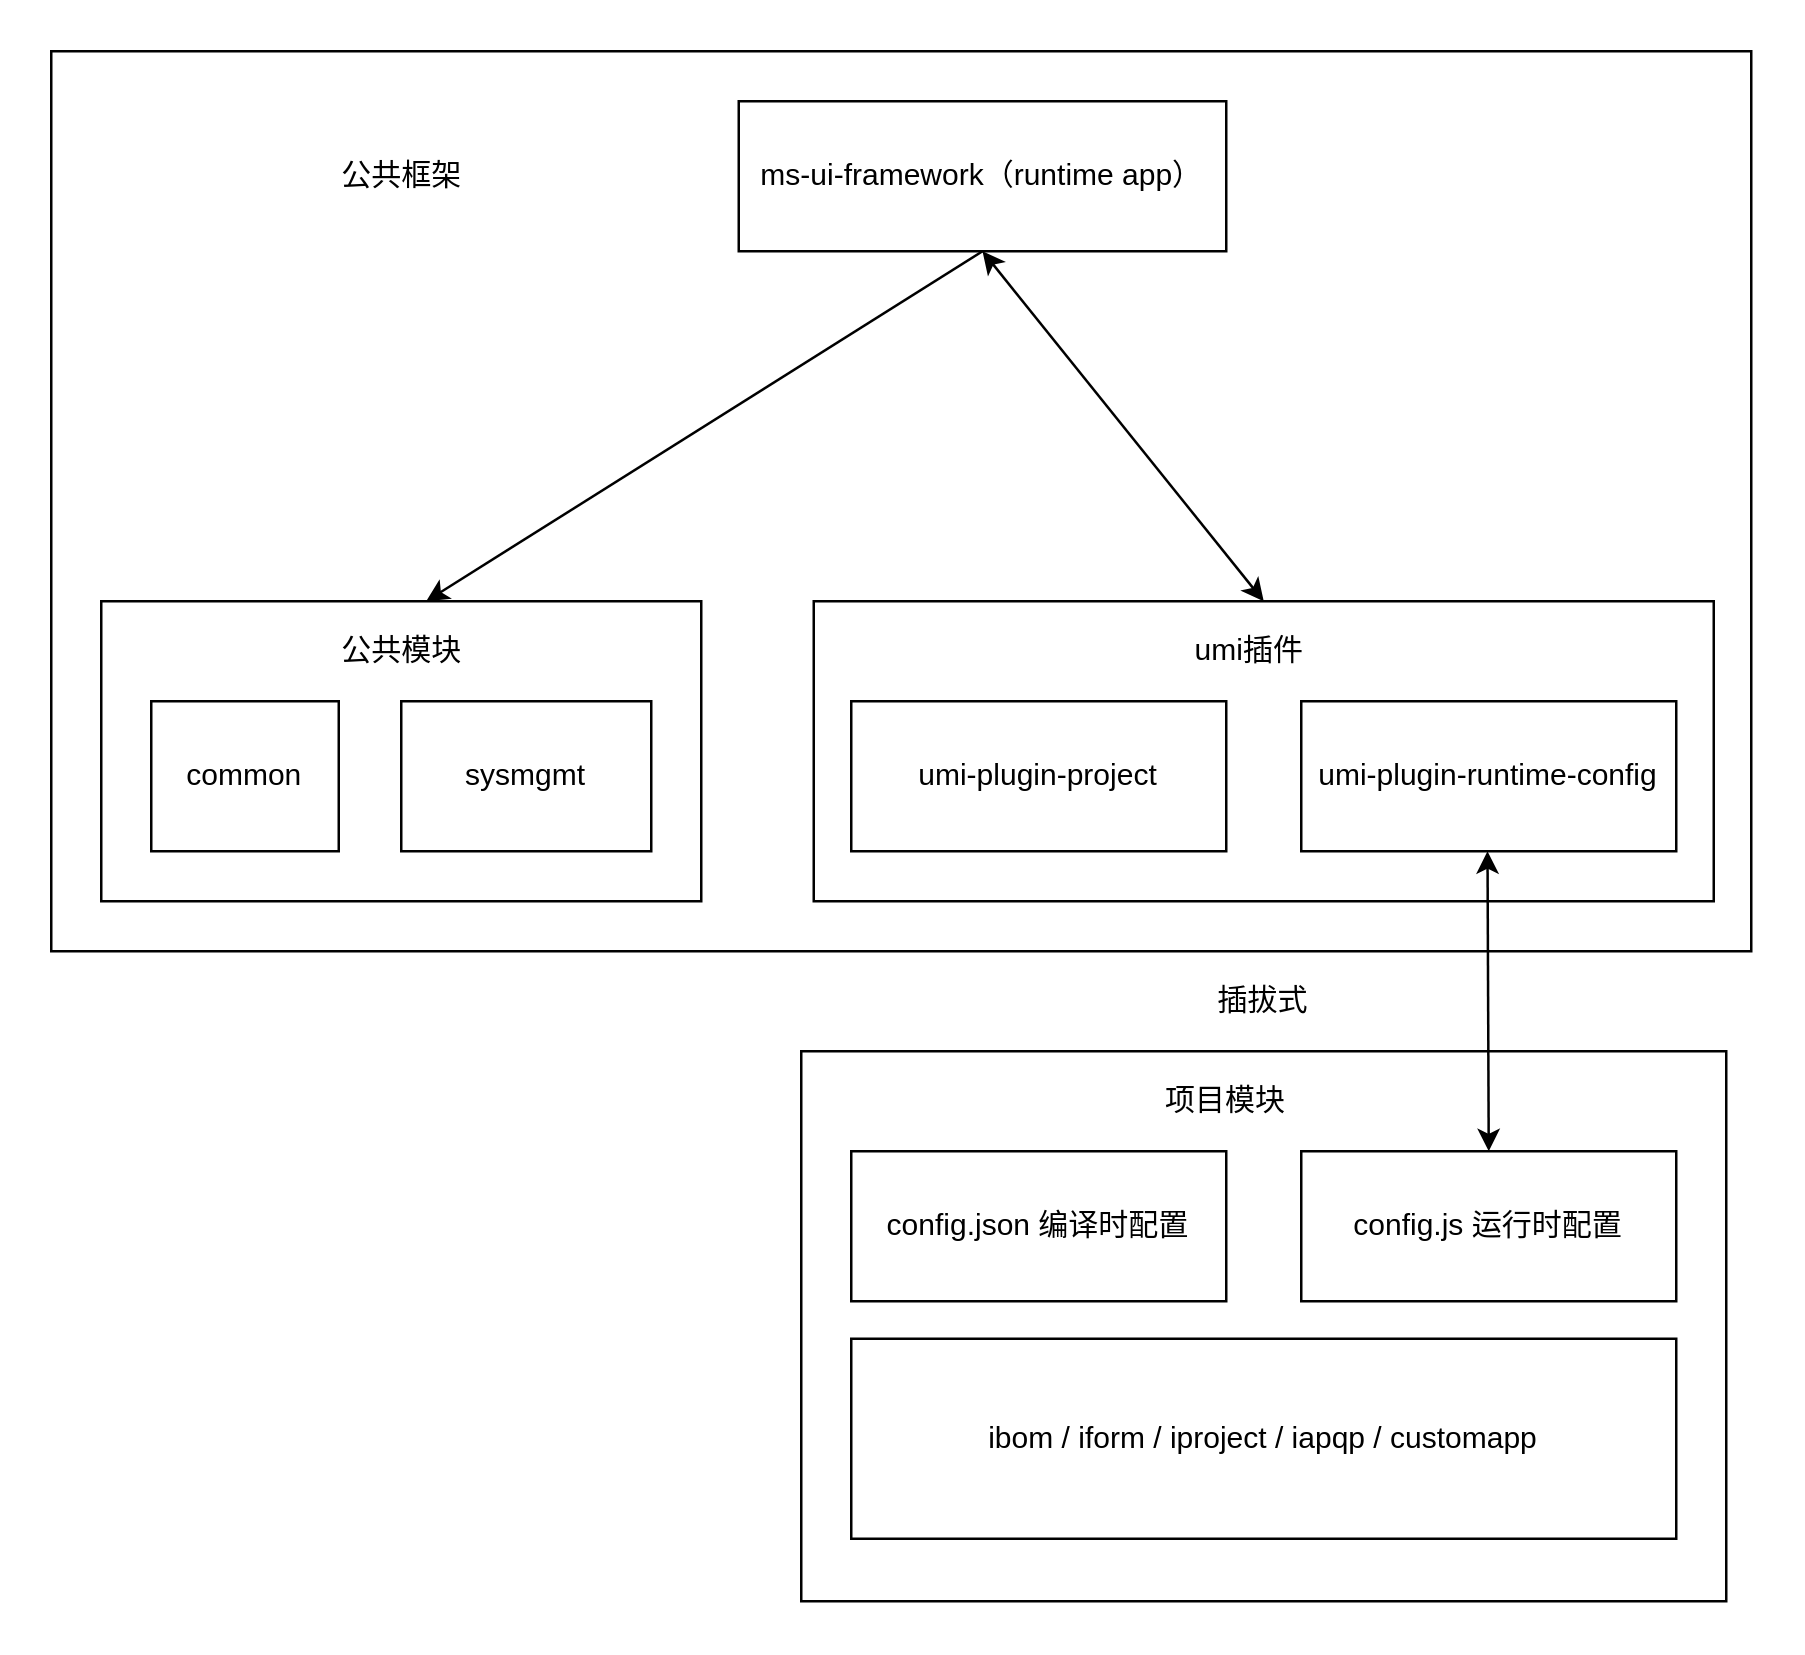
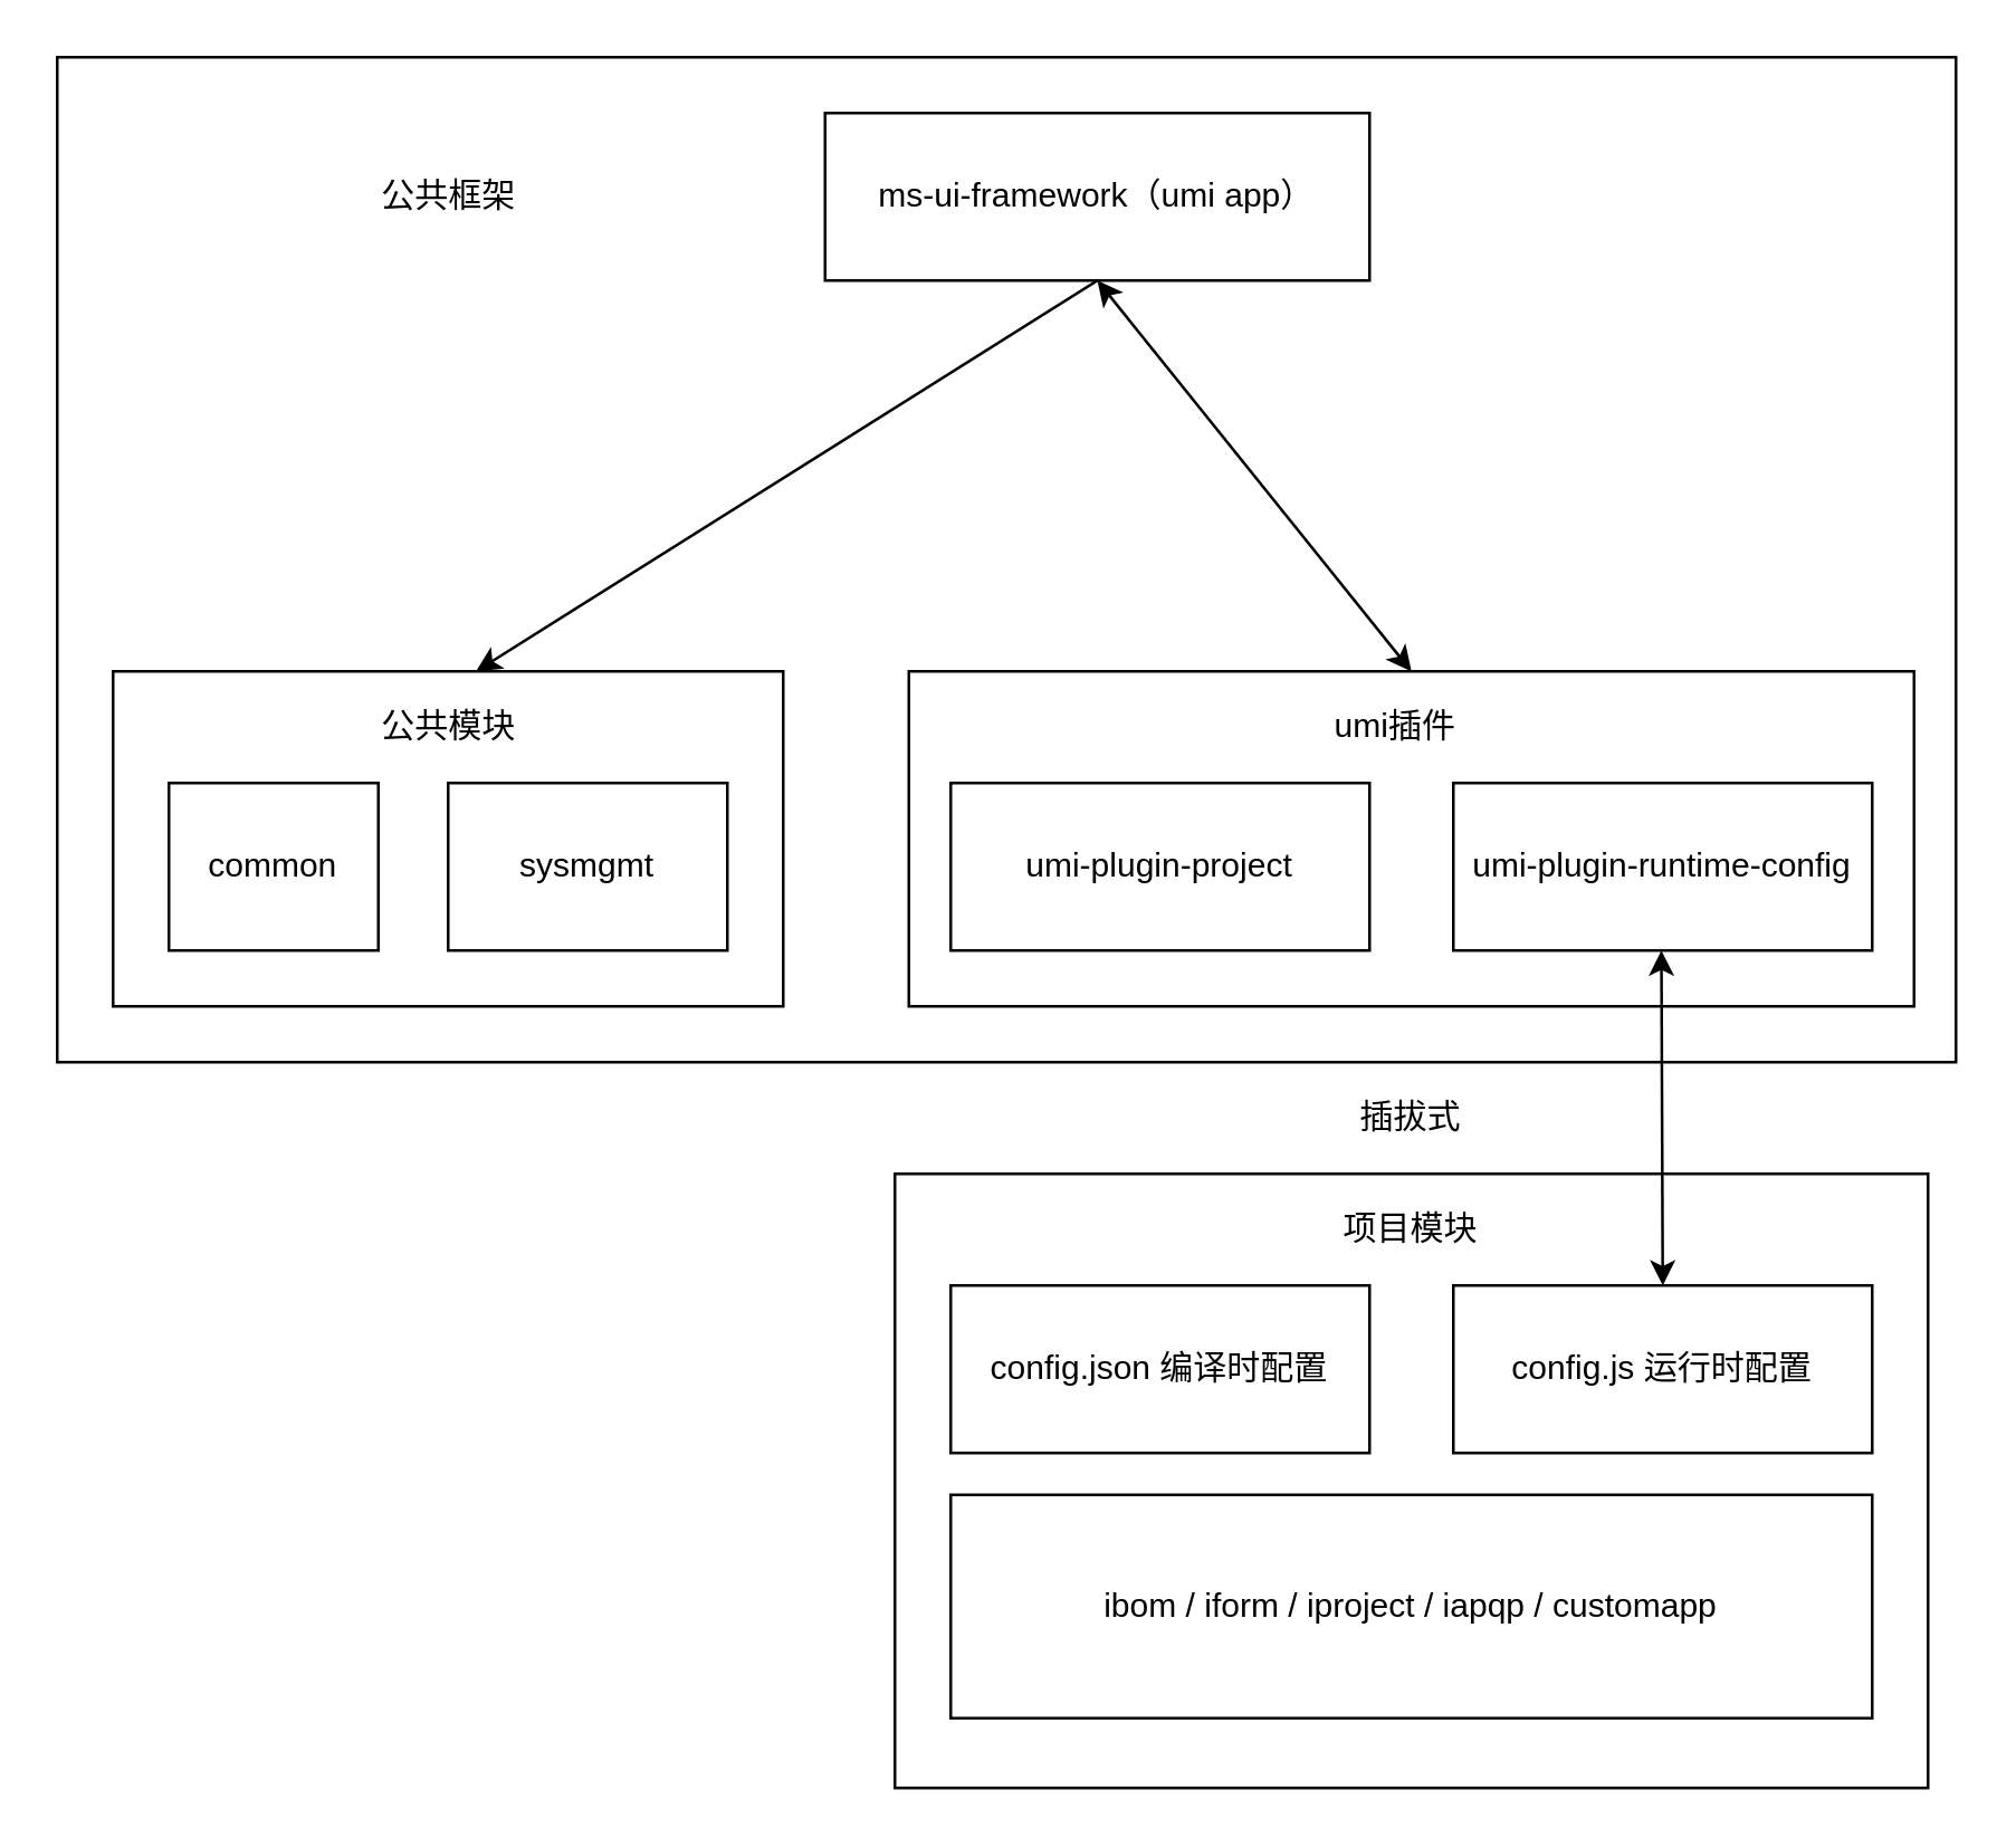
  <mxCell id="0" />
  <mxCell id="1" parent="0" />
  <mxCell id="2" value="" style="rounded=0;whiteSpace=wrap;html=1;fillColor=none;" parent="1" vertex="1"><mxGeometry x="20" y="20" width="680" height="360" as="geometry" /></mxCell>
  <mxCell id="3" value="" style="rounded=0;whiteSpace=wrap;html=1;fillColor=none;" parent="1" vertex="1"><mxGeometry x="40" y="240" width="240" height="120" as="geometry" /></mxCell>
  <mxCell id="4" value="" style="rounded=0;whiteSpace=wrap;html=1;fillColor=none;" parent="1" vertex="1"><mxGeometry x="320" y="420" width="370" height="220" as="geometry" /></mxCell>
- <mxCell id="5" value="ms-ui-framework（runtime app）" style="rounded=0;whiteSpace=wrap;html=1;" parent="1" vertex="1"><mxGeometry x="295" y="40" width="195" height="60" as="geometry" /></mxCell>
+ <mxCell id="5" value="ms-ui-framework（umi app）" style="rounded=0;whiteSpace=wrap;html=1;" parent="1" vertex="1"><mxGeometry x="295" y="40" width="195" height="60" as="geometry" /></mxCell>
  <mxCell id="6" value="ibom / iform / iproject / iapqp / customapp" style="rounded=0;whiteSpace=wrap;html=1;" parent="1" vertex="1"><mxGeometry x="340" y="535" width="330" height="80" as="geometry" /></mxCell>
  <mxCell id="7" value="sysmgmt" style="rounded=0;whiteSpace=wrap;html=1;" parent="1" vertex="1"><mxGeometry x="160" y="280" width="100" height="60" as="geometry" /></mxCell>
  <mxCell id="8" value="common" style="rounded=0;whiteSpace=wrap;html=1;" parent="1" vertex="1"><mxGeometry x="60" y="280" width="75" height="60" as="geometry" /></mxCell>
  <mxCell id="9" value="" style="endArrow=classic;html=1;exitX=0.5;exitY=1;exitDx=0;exitDy=0;" parent="1" source="5" edge="1"><mxGeometry width="50" height="50" relative="1" as="geometry"><mxPoint x="250" y="330" as="sourcePoint" /><mxPoint x="170" y="240" as="targetPoint" /><Array as="points" /></mxGeometry></mxCell>
  <mxCell id="10" value="umi-plugin-project" style="rounded=0;whiteSpace=wrap;html=1;" parent="1" vertex="1"><mxGeometry x="340" y="280" width="150" height="60" as="geometry" /></mxCell>
  <mxCell id="11" value="umi-plugin-runtime-config" style="rounded=0;whiteSpace=wrap;html=1;" parent="1" vertex="1"><mxGeometry x="520" y="280" width="150" height="60" as="geometry" /></mxCell>
  <mxCell id="12" value="config.json 编译时配置" style="rounded=0;whiteSpace=wrap;html=1;" parent="1" vertex="1"><mxGeometry x="340" y="460" width="150" height="60" as="geometry" /></mxCell>
  <mxCell id="13" value="config.js 运行时配置" style="rounded=0;whiteSpace=wrap;html=1;" parent="1" vertex="1"><mxGeometry x="520" y="460" width="150" height="60" as="geometry" /></mxCell>
  <mxCell id="14" value="" style="endArrow=classic;startArrow=classic;html=1;entryX=0.5;entryY=1;entryDx=0;entryDy=0;exitX=0.5;exitY=0;exitDx=0;exitDy=0;" parent="1" source="13" edge="1"><mxGeometry width="50" height="50" relative="1" as="geometry"><mxPoint x="594.5" y="420" as="sourcePoint" /><mxPoint x="594.5" y="340" as="targetPoint" /></mxGeometry></mxCell>
  <mxCell id="15" value="" style="rounded=0;whiteSpace=wrap;html=1;fillColor=none;" parent="1" vertex="1"><mxGeometry x="325" y="240" width="360" height="120" as="geometry" /></mxCell>
  <mxCell id="16" value="" style="endArrow=classic;startArrow=classic;html=1;entryX=0.5;entryY=0;entryDx=0;entryDy=0;exitX=0.5;exitY=1;exitDx=0;exitDy=0;" parent="1" source="5" target="15" edge="1"><mxGeometry width="50" height="50" relative="1" as="geometry"><mxPoint x="369" y="150" as="sourcePoint" /><mxPoint x="419" y="100" as="targetPoint" /></mxGeometry></mxCell>
  <mxCell id="17" value="插拔式" style="text;html=1;strokeColor=none;fillColor=none;align=center;verticalAlign=middle;whiteSpace=wrap;rounded=0;" parent="1" vertex="1"><mxGeometry x="485" y="390" width="40" height="20" as="geometry" /></mxCell>
  <mxCell id="18" value="公共模块" style="text;html=1;strokeColor=none;fillColor=none;align=center;verticalAlign=middle;whiteSpace=wrap;rounded=0;" parent="1" vertex="1"><mxGeometry x="123.5" y="250" width="73" height="20" as="geometry" /></mxCell>
  <mxCell id="19" value="umi插件" style="text;html=1;strokeColor=none;fillColor=none;align=center;verticalAlign=middle;whiteSpace=wrap;rounded=0;" parent="1" vertex="1"><mxGeometry x="463" y="250" width="73" height="20" as="geometry" /></mxCell>
- <mxCell id="20" value="项目模块" style="text;html=1;strokeColor=none;fillColor=none;align=center;verticalAlign=middle;whiteSpace=wrap;rounded=0;" parent="1" vertex="1"><mxGeometry x="458" y="430" width="64" height="20" as="geometry" /></mxCell>
+ <mxCell id="20" value="项目模块" style="text;html=1;strokeColor=none;fillColor=none;align=center;verticalAlign=middle;whiteSpace=wrap;rounded=0;" parent="1" vertex="1"><mxGeometry x="473" y="430" width="64" height="20" as="geometry" /></mxCell>
  <mxCell id="21" value="公共框架" style="text;html=1;strokeColor=none;fillColor=none;align=center;verticalAlign=middle;whiteSpace=wrap;rounded=0;" parent="1" vertex="1"><mxGeometry x="123.5" y="60" width="73" height="20" as="geometry" /></mxCell>
